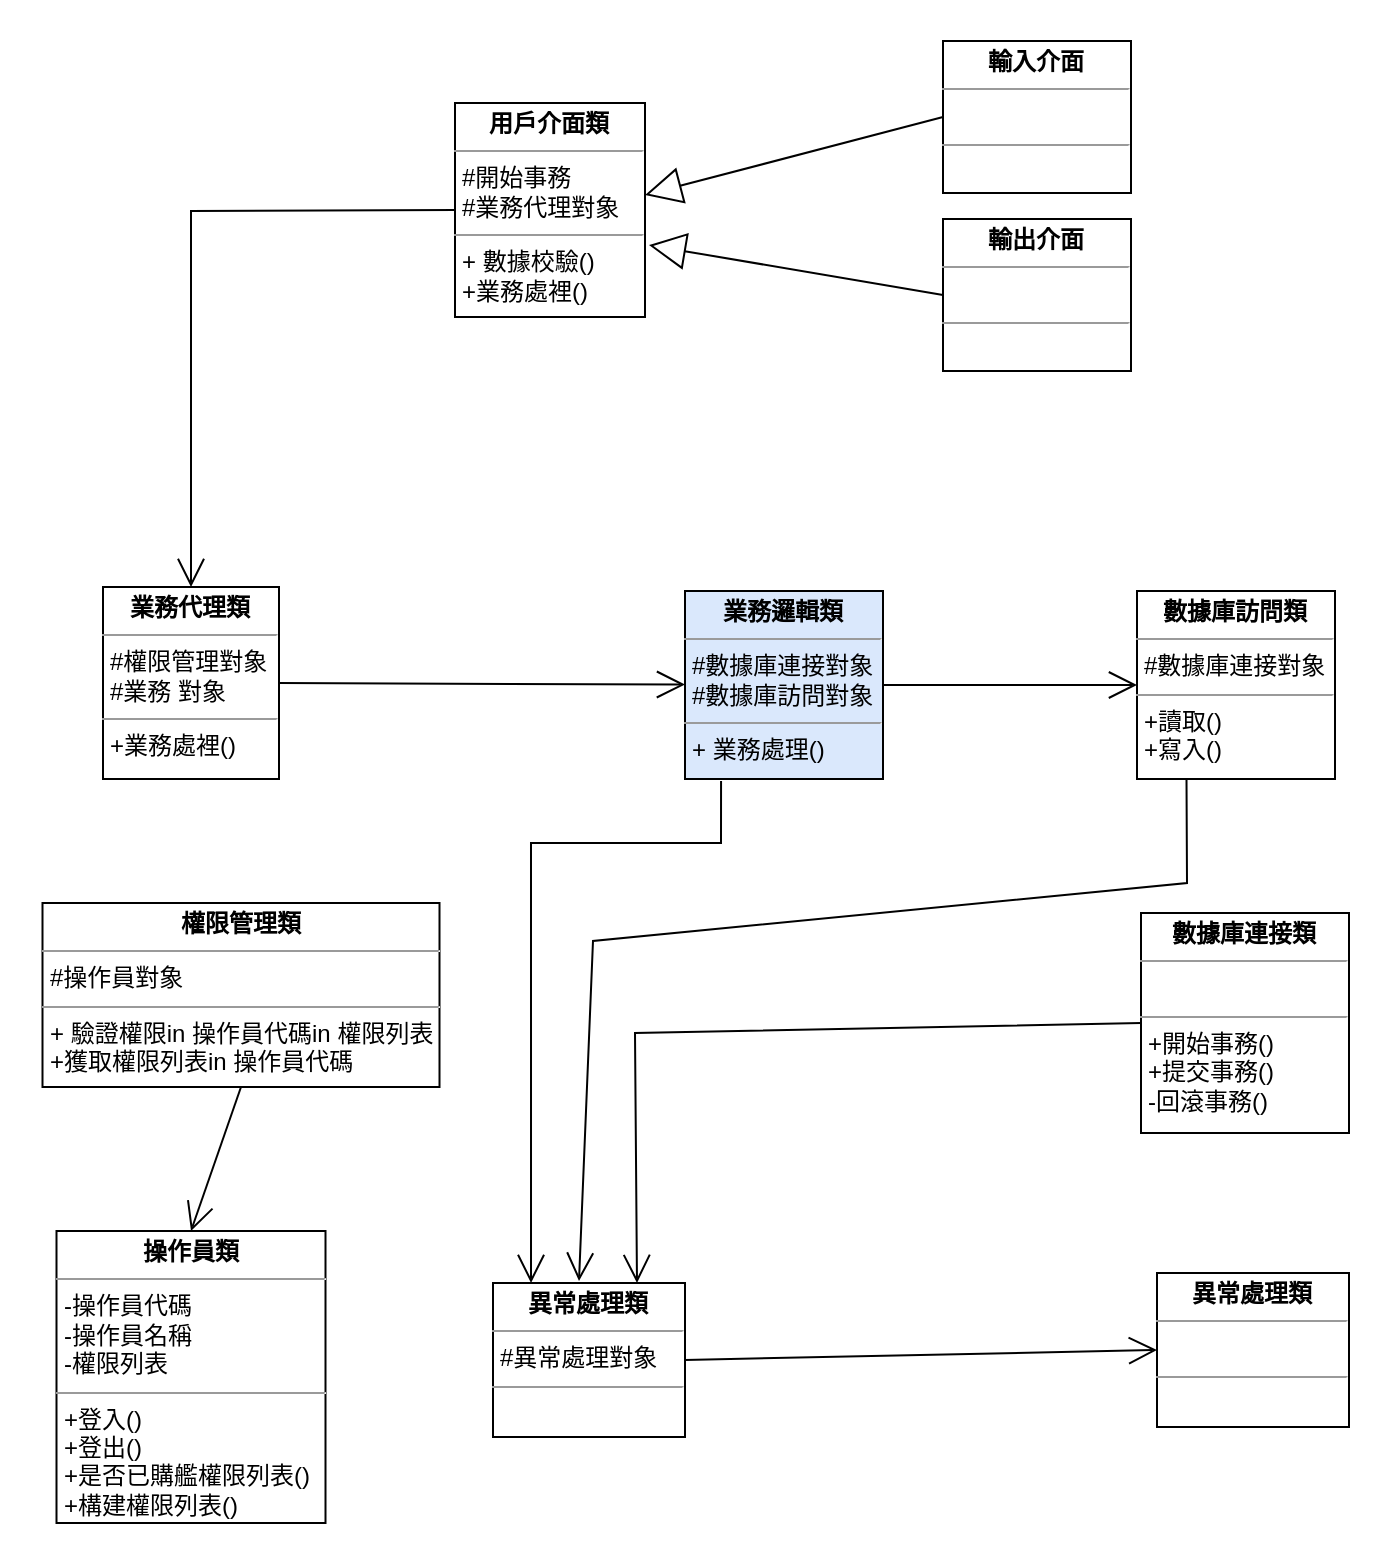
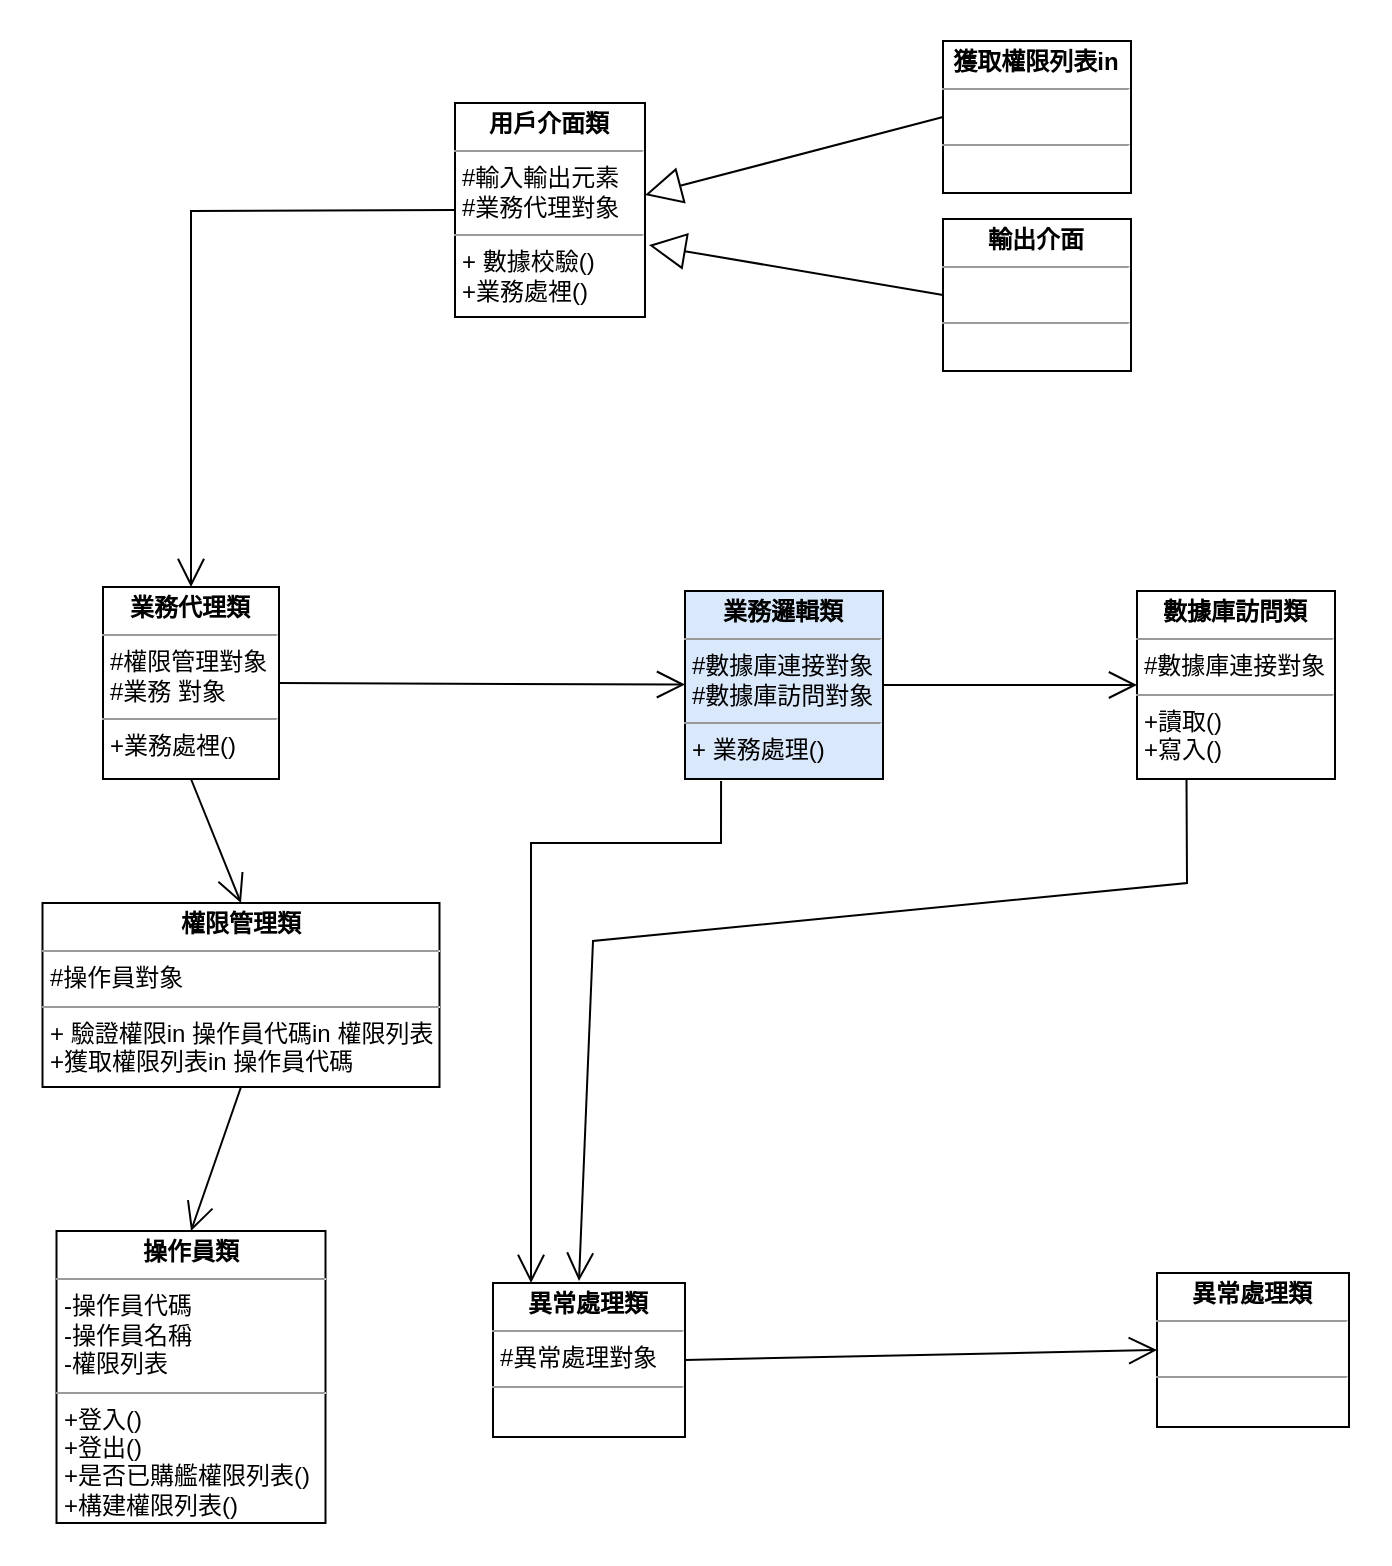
  <mxCell id="0" />
  <mxCell id="1" parent="0" />
- <mxCell id="2" value="&lt;p style=&quot;margin:0px;margin-top:4px;text-align:center;&quot;&gt;&lt;b&gt;用戶介面類&lt;/b&gt;&lt;/p&gt;&lt;hr size=&quot;1&quot;&gt;&lt;p style=&quot;margin:0px;margin-left:4px;&quot;&gt;#開始事務&lt;/p&gt;&lt;p style=&quot;margin:0px;margin-left:4px;&quot;&gt;#業務代理對象&lt;/p&gt;&lt;hr size=&quot;1&quot;&gt;&lt;p style=&quot;margin:0px;margin-left:4px;&quot;&gt;+ 數據校驗()&lt;/p&gt;&lt;p style=&quot;margin:0px;margin-left:4px;&quot;&gt;+業務處裡()&lt;/p&gt;" style="verticalAlign=top;align=left;overflow=fill;fontSize=12;fontFamily=Helvetica;html=1;whiteSpace=wrap;" vertex="1" parent="1"><mxGeometry x="227" y="51" width="95" height="107" as="geometry" /></mxCell>
+ <mxCell id="2" value="&lt;p style=&quot;margin:0px;margin-top:4px;text-align:center;&quot;&gt;&lt;b&gt;用戶介面類&lt;/b&gt;&lt;/p&gt;&lt;hr size=&quot;1&quot;&gt;&lt;p style=&quot;margin:0px;margin-left:4px;&quot;&gt;#輸入輸出元素&lt;/p&gt;&lt;p style=&quot;margin:0px;margin-left:4px;&quot;&gt;#業務代理對象&lt;/p&gt;&lt;hr size=&quot;1&quot;&gt;&lt;p style=&quot;margin:0px;margin-left:4px;&quot;&gt;+ 數據校驗()&lt;/p&gt;&lt;p style=&quot;margin:0px;margin-left:4px;&quot;&gt;+業務處裡()&lt;/p&gt;" style="verticalAlign=top;align=left;overflow=fill;fontSize=12;fontFamily=Helvetica;html=1;whiteSpace=wrap;" vertex="1" parent="1"><mxGeometry x="227" y="51" width="95" height="107" as="geometry" /></mxCell>
  <mxCell id="3" value="&lt;p style=&quot;margin:0px;margin-top:4px;text-align:center;&quot;&gt;&lt;b&gt;業務代理類&lt;/b&gt;&lt;/p&gt;&lt;hr size=&quot;1&quot;&gt;&lt;p style=&quot;margin:0px;margin-left:4px;&quot;&gt;#權限管理對象&lt;/p&gt;&lt;p style=&quot;margin:0px;margin-left:4px;&quot;&gt;#業務 對象&lt;/p&gt;&lt;hr size=&quot;1&quot;&gt;&lt;p style=&quot;margin:0px;margin-left:4px;&quot;&gt;&lt;span style=&quot;background-color: initial;&quot;&gt;+業務處裡()&lt;/span&gt;&lt;br&gt;&lt;/p&gt;" style="verticalAlign=top;align=left;overflow=fill;fontSize=12;fontFamily=Helvetica;html=1;whiteSpace=wrap;" vertex="1" parent="1"><mxGeometry x="51" y="293" width="88" height="96" as="geometry" /></mxCell>
  <mxCell id="4" value="&lt;p style=&quot;margin:0px;margin-top:4px;text-align:center;&quot;&gt;&lt;b&gt;操作員類&lt;/b&gt;&lt;/p&gt;&lt;hr size=&quot;1&quot;&gt;&lt;p style=&quot;margin:0px;margin-left:4px;&quot;&gt;-操作員代碼&lt;/p&gt;&lt;p style=&quot;margin:0px;margin-left:4px;&quot;&gt;-操作員名稱&lt;/p&gt;&lt;p style=&quot;margin:0px;margin-left:4px;&quot;&gt;-權限列表&lt;/p&gt;&lt;hr size=&quot;1&quot;&gt;&lt;p style=&quot;margin:0px;margin-left:4px;&quot;&gt;+登入()&lt;/p&gt;&lt;p style=&quot;margin:0px;margin-left:4px;&quot;&gt;+登出()&lt;/p&gt;&lt;p style=&quot;margin:0px;margin-left:4px;&quot;&gt;+是否已購艦權限列表()&lt;/p&gt;&lt;p style=&quot;margin:0px;margin-left:4px;&quot;&gt;+構建權限列表()&lt;/p&gt;" style="verticalAlign=top;align=left;overflow=fill;fontSize=12;fontFamily=Helvetica;html=1;whiteSpace=wrap;" vertex="1" parent="1"><mxGeometry x="27.75" y="615" width="134.5" height="146" as="geometry" /></mxCell>
  <mxCell id="5" value="&lt;p style=&quot;margin:0px;margin-top:4px;text-align:center;&quot;&gt;&lt;b&gt;權限管理類&lt;/b&gt;&lt;/p&gt;&lt;hr size=&quot;1&quot;&gt;&lt;p style=&quot;margin:0px;margin-left:4px;&quot;&gt;#操作員對象&lt;/p&gt;&lt;hr size=&quot;1&quot;&gt;&lt;p style=&quot;margin:0px;margin-left:4px;&quot;&gt;+ 驗證權限in 操作員代碼in 權限列表&lt;/p&gt;&lt;p style=&quot;margin:0px;margin-left:4px;&quot;&gt;+獲取權限列表in 操作員代碼&lt;/p&gt;" style="verticalAlign=top;align=left;overflow=fill;fontSize=12;fontFamily=Helvetica;html=1;whiteSpace=wrap;" vertex="1" parent="1"><mxGeometry x="20.75" y="451" width="198.5" height="92" as="geometry" /></mxCell>
- <mxCell id="6" value="&lt;p style=&quot;margin:0px;margin-top:4px;text-align:center;&quot;&gt;&lt;b&gt;輸入介面&lt;/b&gt;&lt;/p&gt;&lt;hr size=&quot;1&quot;&gt;&lt;p style=&quot;margin:0px;margin-left:4px;&quot;&gt;&lt;br&gt;&lt;/p&gt;&lt;hr size=&quot;1&quot;&gt;&lt;p style=&quot;margin:0px;margin-left:4px;&quot;&gt;&lt;br&gt;&lt;/p&gt;" style="verticalAlign=top;align=left;overflow=fill;fontSize=12;fontFamily=Helvetica;html=1;whiteSpace=wrap;" vertex="1" parent="1"><mxGeometry x="471" y="20" width="94" height="76" as="geometry" /></mxCell>
+ <mxCell id="6" value="&lt;p style=&quot;margin:0px;margin-top:4px;text-align:center;&quot;&gt;&lt;b&gt;獲取權限列表in&lt;/b&gt;&lt;/p&gt;&lt;hr size=&quot;1&quot;&gt;&lt;p style=&quot;margin:0px;margin-left:4px;&quot;&gt;&lt;br&gt;&lt;/p&gt;&lt;hr size=&quot;1&quot;&gt;&lt;p style=&quot;margin:0px;margin-left:4px;&quot;&gt;&lt;br&gt;&lt;/p&gt;" style="verticalAlign=top;align=left;overflow=fill;fontSize=12;fontFamily=Helvetica;html=1;whiteSpace=wrap;" vertex="1" parent="1"><mxGeometry x="471" y="20" width="94" height="76" as="geometry" /></mxCell>
  <mxCell id="7" value="&lt;p style=&quot;margin:0px;margin-top:4px;text-align:center;&quot;&gt;&lt;b&gt;業務邏輯類&lt;/b&gt;&lt;/p&gt;&lt;hr size=&quot;1&quot;&gt;&lt;p style=&quot;margin:0px;margin-left:4px;&quot;&gt;#數據庫連接對象&lt;/p&gt;&lt;p style=&quot;margin:0px;margin-left:4px;&quot;&gt;#數據庫訪問對象&lt;/p&gt;&lt;hr size=&quot;1&quot;&gt;&lt;p style=&quot;margin:0px;margin-left:4px;&quot;&gt;+ 業務處理()&lt;/p&gt;" style="verticalAlign=top;align=left;overflow=fill;fontSize=12;fontFamily=Helvetica;html=1;whiteSpace=wrap;fillColor=#dae8fc;" vertex="1" parent="1"><mxGeometry x="342" y="295" width="99" height="94" as="geometry" /></mxCell>
  <mxCell id="8" value="&lt;p style=&quot;margin:0px;margin-top:4px;text-align:center;&quot;&gt;&lt;b&gt;輸出介面&lt;/b&gt;&lt;/p&gt;&lt;hr size=&quot;1&quot;&gt;&lt;p style=&quot;margin:0px;margin-left:4px;&quot;&gt;&lt;br&gt;&lt;/p&gt;&lt;hr size=&quot;1&quot;&gt;&lt;p style=&quot;margin:0px;margin-left:4px;&quot;&gt;&lt;br&gt;&lt;/p&gt;" style="verticalAlign=top;align=left;overflow=fill;fontSize=12;fontFamily=Helvetica;html=1;whiteSpace=wrap;" vertex="1" parent="1"><mxGeometry x="471" width="94" height="76" as="geometry" y="109" /></mxCell>
  <mxCell id="9" value="&lt;p style=&quot;margin:0px;margin-top:4px;text-align:center;&quot;&gt;&lt;b&gt;異常處理類&lt;/b&gt;&lt;/p&gt;&lt;hr size=&quot;1&quot;&gt;&lt;p style=&quot;margin:0px;margin-left:4px;&quot;&gt;#異常處理對象&lt;/p&gt;&lt;hr size=&quot;1&quot;&gt;&lt;p style=&quot;margin:0px;margin-left:4px;&quot;&gt;&lt;br&gt;&lt;/p&gt;" style="verticalAlign=top;align=left;overflow=fill;fontSize=12;fontFamily=Helvetica;html=1;whiteSpace=wrap;" vertex="1" parent="1"><mxGeometry x="246" y="641" width="96" height="77" as="geometry" /></mxCell>
  <mxCell id="10" value="&lt;p style=&quot;margin:0px;margin-top:4px;text-align:center;&quot;&gt;&lt;b&gt;異常處理類&lt;/b&gt;&lt;/p&gt;&lt;hr size=&quot;1&quot;&gt;&lt;p style=&quot;margin:0px;margin-left:4px;&quot;&gt;&lt;br&gt;&lt;/p&gt;&lt;hr size=&quot;1&quot;&gt;&lt;p style=&quot;margin:0px;margin-left:4px;&quot;&gt;&lt;br&gt;&lt;/p&gt;" style="verticalAlign=top;align=left;overflow=fill;fontSize=12;fontFamily=Helvetica;html=1;whiteSpace=wrap;" vertex="1" parent="1"><mxGeometry x="578" y="636" width="96" height="77" as="geometry" /></mxCell>
- <mxCell id="11" value="&lt;p style=&quot;margin:0px;margin-top:4px;text-align:center;&quot;&gt;&lt;b&gt;數據庫連接類&lt;/b&gt;&lt;/p&gt;&lt;hr size=&quot;1&quot;&gt;&lt;p style=&quot;margin:0px;margin-left:4px;&quot;&gt;&lt;br&gt;&lt;/p&gt;&lt;hr size=&quot;1&quot;&gt;&lt;p style=&quot;margin:0px;margin-left:4px;&quot;&gt;+開始事務()&lt;/p&gt;&lt;p style=&quot;margin:0px;margin-left:4px;&quot;&gt;+提交事務()&lt;/p&gt;&lt;p style=&quot;margin:0px;margin-left:4px;&quot;&gt;-回滾事務()&lt;/p&gt;&lt;p style=&quot;margin:0px;margin-left:4px;&quot;&gt;&lt;br&gt;&lt;/p&gt;" style="verticalAlign=top;align=left;overflow=fill;fontSize=12;fontFamily=Helvetica;html=1;whiteSpace=wrap;" vertex="1" parent="1"><mxGeometry x="570" y="456" width="104" height="110" as="geometry" /></mxCell>
  <mxCell id="12" value="&lt;p style=&quot;margin:0px;margin-top:4px;text-align:center;&quot;&gt;&lt;b&gt;數據庫訪問類&lt;/b&gt;&lt;/p&gt;&lt;hr size=&quot;1&quot;&gt;&lt;p style=&quot;margin:0px;margin-left:4px;&quot;&gt;#數據庫連接對象&lt;/p&gt;&lt;hr size=&quot;1&quot;&gt;&lt;p style=&quot;margin:0px;margin-left:4px;&quot;&gt;+讀取()&lt;/p&gt;&lt;p style=&quot;margin:0px;margin-left:4px;&quot;&gt;+寫入()&lt;/p&gt;" style="verticalAlign=top;align=left;overflow=fill;fontSize=12;fontFamily=Helvetica;html=1;whiteSpace=wrap;" vertex="1" parent="1"><mxGeometry x="568" y="295" width="99" height="94" as="geometry" /></mxCell>
+ <mxCell id="13" value="" style="endArrow=open;endFill=1;endSize=12;html=1;rounded=0;exitX=0.5;exitY=1;exitDx=0;exitDy=0;entryX=0.5;entryY=0;entryDx=0;entryDy=0;" edge="1" parent="1" source="3" target="5"><mxGeometry width="160" relative="1" as="geometry"><mxPoint x="249" y="353" as="sourcePoint" /><mxPoint x="409" y="353" as="targetPoint" /></mxGeometry></mxCell>
  <mxCell id="14" value="" style="endArrow=open;endFill=1;endSize=12;html=1;rounded=0;exitX=0;exitY=0.5;exitDx=0;exitDy=0;entryX=0.5;entryY=0;entryDx=0;entryDy=0;" edge="1" parent="1" source="2" target="3"><mxGeometry width="160" relative="1" as="geometry"><mxPoint x="249" y="353" as="sourcePoint" /><mxPoint x="409" y="353" as="targetPoint" /><Array as="points"><mxPoint x="95" y="105" /></Array></mxGeometry></mxCell>
  <mxCell id="15" value="" style="endArrow=open;endFill=1;endSize=12;html=1;rounded=0;exitX=0.5;exitY=1;exitDx=0;exitDy=0;entryX=0.5;entryY=0;entryDx=0;entryDy=0;" edge="1" parent="1" source="5" target="4"><mxGeometry width="160" relative="1" as="geometry"><mxPoint x="249" y="553" as="sourcePoint" /><mxPoint x="409" y="553" as="targetPoint" /></mxGeometry></mxCell>
  <mxCell id="16" value="" style="endArrow=open;endFill=1;endSize=12;html=1;rounded=0;exitX=1;exitY=0.5;exitDx=0;exitDy=0;" edge="1" parent="1" source="3" target="7"><mxGeometry width="160" relative="1" as="geometry"><mxPoint x="249" y="453" as="sourcePoint" /><mxPoint x="409" y="453" as="targetPoint" /></mxGeometry></mxCell>
  <mxCell id="17" value="" style="endArrow=open;endFill=1;endSize=12;html=1;rounded=0;exitX=0.172;exitY=1.011;exitDx=0;exitDy=0;exitPerimeter=0;entryX=0.198;entryY=0;entryDx=0;entryDy=0;entryPerimeter=0;" edge="1" parent="1" target="9"><mxGeometry width="160" relative="1" as="geometry"><mxPoint x="360.028" y="390.034" as="sourcePoint" /><mxPoint x="295" y="641" as="targetPoint" /><Array as="points"><mxPoint x="360" y="421" /><mxPoint x="265" y="421" /></Array></mxGeometry></mxCell>
  <mxCell id="18" value="" style="endArrow=open;endFill=1;endSize=12;html=1;rounded=0;exitX=1;exitY=0.5;exitDx=0;exitDy=0;entryX=0;entryY=0.5;entryDx=0;entryDy=0;" edge="1" parent="1" source="7" target="12"><mxGeometry width="160" relative="1" as="geometry"><mxPoint x="249" y="453" as="sourcePoint" /><mxPoint x="409" y="453" as="targetPoint" /></mxGeometry></mxCell>
- <mxCell id="19" value="" style="endArrow=open;endFill=1;endSize=12;html=1;rounded=0;exitX=0;exitY=0.5;exitDx=0;exitDy=0;entryX=0.75;entryY=0;entryDx=0;entryDy=0;" edge="1" parent="1" source="11" target="9"><mxGeometry width="160" relative="1" as="geometry"><mxPoint x="249" y="453" as="sourcePoint" /><mxPoint x="321" y="640" as="targetPoint" /><Array as="points"><mxPoint x="317" y="516" /></Array></mxGeometry></mxCell>
  <mxCell id="20" value="" style="endArrow=open;endFill=1;endSize=12;html=1;rounded=0;exitX=0.25;exitY=1;exitDx=0;exitDy=0;" edge="1" parent="1" source="12"><mxGeometry width="160" relative="1" as="geometry"><mxPoint x="249" y="453" as="sourcePoint" /><mxPoint x="289" y="640" as="targetPoint" /><Array as="points"><mxPoint x="593" y="441" /><mxPoint x="296" y="470" /></Array></mxGeometry></mxCell>
  <mxCell id="21" value="" style="endArrow=open;endFill=1;endSize=12;html=1;rounded=0;entryX=0;entryY=0.5;entryDx=0;entryDy=0;exitX=1;exitY=0.5;exitDx=0;exitDy=0;" edge="1" parent="1" source="9" target="10"><mxGeometry width="160" relative="1" as="geometry"><mxPoint x="249" y="453" as="sourcePoint" /><mxPoint x="409" y="453" as="targetPoint" /></mxGeometry></mxCell>
  <mxCell id="22" value="" style="endArrow=block;endSize=16;endFill=0;html=1;rounded=0;entryX=1;entryY=0.43;entryDx=0;entryDy=0;entryPerimeter=0;exitX=0;exitY=0.5;exitDx=0;exitDy=0;" edge="1" parent="1" source="6" target="2"><mxGeometry width="160" relative="1" as="geometry"><mxPoint x="249" y="553" as="sourcePoint" /><mxPoint x="409" y="553" as="targetPoint" /></mxGeometry></mxCell>
  <mxCell id="23" value="" style="endArrow=block;endSize=16;endFill=0;html=1;rounded=0;entryX=1.021;entryY=0.664;entryDx=0;entryDy=0;entryPerimeter=0;exitX=0;exitY=0.5;exitDx=0;exitDy=0;" edge="1" parent="1" source="8" target="2"><mxGeometry width="160" relative="1" as="geometry"><mxPoint x="481" y="59" as="sourcePoint" /><mxPoint x="342" y="134" as="targetPoint" /></mxGeometry></mxCell>
